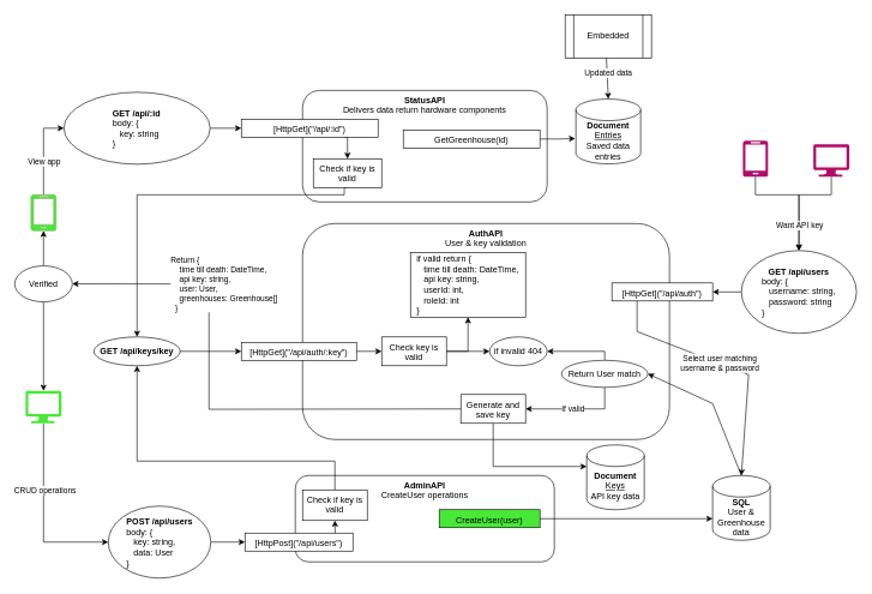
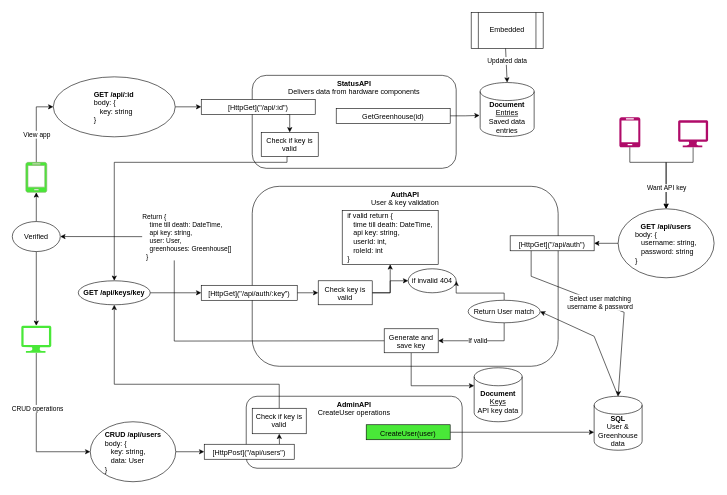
  <mxCell id="0" />
  <mxCell id="1" parent="0" />
  <mxCell id="2" value="" style="endArrow=classic;html=1;rounded=0;entryX=0.5;entryY=0;entryDx=0;entryDy=0;entryPerimeter=0;exitX=0.478;exitY=0.994;exitDx=0;exitDy=0;exitPerimeter=0;" parent="1" source="62" target="56" edge="1"><mxGeometry relative="1" as="geometry"><mxPoint x="1140" y="242.5" as="sourcePoint" /><mxPoint x="2331.4" y="106.62" as="targetPoint" /><Array as="points" /></mxGeometry></mxCell>
  <mxCell id="3" value="Updated data" style="edgeLabel;resizable=0;html=1;align=center;verticalAlign=middle;" parent="2" connectable="0" vertex="1"><mxGeometry relative="1" as="geometry"><mxPoint x="1" y="-8" as="offset" /></mxGeometry></mxCell>
  <mxCell id="4" value="" style="verticalLabelPosition=bottom;html=1;verticalAlign=top;align=center;strokeColor=none;fillColor=#b00b69;shape=mxgraph.azure.mobile;pointerEvents=1;" parent="1" vertex="1"><mxGeometry x="1032" y="195" width="35" height="50" as="geometry" /></mxCell>
  <mxCell id="5" style="edgeStyle=orthogonalEdgeStyle;rounded=0;orthogonalLoop=1;jettySize=auto;html=1;entryX=0.5;entryY=0;entryDx=0;entryDy=0;exitX=0.5;exitY=1;exitDx=0;exitDy=0;exitPerimeter=0;" parent="1" source="6" target="8" edge="1"><mxGeometry relative="1" as="geometry"><mxPoint x="1075" y="405" as="targetPoint" /><Array as="points"><mxPoint x="1155" y="270" /><mxPoint x="1110" y="270" /></Array></mxGeometry></mxCell>
  <mxCell id="6" value="" style="verticalLabelPosition=bottom;html=1;verticalAlign=top;align=center;strokeColor=none;fillColor=#B00B69;shape=mxgraph.azure.computer;pointerEvents=1;" parent="1" vertex="1"><mxGeometry x="1130" y="200" width="50" height="45" as="geometry" /></mxCell>
  <mxCell id="7" style="edgeStyle=orthogonalEdgeStyle;rounded=0;orthogonalLoop=1;jettySize=auto;html=1;entryX=1;entryY=0.5;entryDx=0;entryDy=0;" parent="1" source="8" target="10" edge="1"><mxGeometry relative="1" as="geometry" /></mxCell>
  <mxCell id="8" value="&lt;b&gt;GET /api/users&lt;/b&gt;&lt;br&gt;&lt;div style=&quot;text-align: left&quot;&gt;&lt;span&gt;body: {&lt;/span&gt;&lt;/div&gt;&lt;div style=&quot;text-align: left&quot;&gt;&lt;span&gt;&amp;nbsp; &amp;nbsp;username: string,&lt;/span&gt;&lt;/div&gt;&lt;div style=&quot;text-align: left&quot;&gt;&lt;span&gt;&amp;nbsp; &amp;nbsp;password: string&lt;/span&gt;&lt;/div&gt;&lt;div style=&quot;text-align: left&quot;&gt;&lt;span&gt;}&lt;/span&gt;&lt;/div&gt;" style="ellipse;whiteSpace=wrap;html=1;" parent="1" vertex="1"><mxGeometry x="1030" y="347.5" width="160" height="115" as="geometry" /></mxCell>
  <mxCell id="9" value="&lt;b&gt;AuthAPI&lt;/b&gt;&lt;br&gt;User &amp;amp; key validation" style="rounded=1;whiteSpace=wrap;html=1;verticalAlign=top;" parent="1" vertex="1"><mxGeometry x="420" y="310" width="510" height="300" as="geometry" /></mxCell>
  <mxCell id="10" value="[HttpGet](&quot;/api/auth&quot;)" style="rounded=0;whiteSpace=wrap;html=1;verticalAlign=top;" parent="1" vertex="1"><mxGeometry x="850" y="392.5" width="140" height="25" as="geometry" /></mxCell>
  <mxCell id="11" value="&lt;b&gt;SQL&lt;/b&gt;&lt;br&gt;User &amp;amp; Greenhouse data" style="shape=cylinder3;whiteSpace=wrap;html=1;boundedLbl=1;backgroundOutline=1;size=15;" parent="1" vertex="1"><mxGeometry x="990" y="660" width="80" height="90" as="geometry" /></mxCell>
  <mxCell id="12" value="" style="endArrow=classic;html=1;rounded=0;entryX=0.5;entryY=0;entryDx=0;entryDy=0;entryPerimeter=0;exitX=0.25;exitY=1;exitDx=0;exitDy=0;" parent="1" source="10" target="11" edge="1"><mxGeometry relative="1" as="geometry"><mxPoint x="990" y="460" as="sourcePoint" /><mxPoint x="930" y="140" as="targetPoint" /><Array as="points"><mxPoint x="885" y="460" /><mxPoint x="1040" y="520" /></Array></mxGeometry></mxCell>
  <mxCell id="13" value="Select user matching&lt;br&gt;username &amp;amp; password" style="edgeLabel;resizable=0;html=1;align=center;verticalAlign=middle;" parent="12" connectable="0" vertex="1"><mxGeometry relative="1" as="geometry"><mxPoint x="-9" y="-4" as="offset" /></mxGeometry></mxCell>
  <mxCell id="14" style="edgeStyle=orthogonalEdgeStyle;rounded=0;orthogonalLoop=1;jettySize=auto;html=1;exitX=0.5;exitY=1;exitDx=0;exitDy=0;entryX=1;entryY=0.5;entryDx=0;entryDy=0;" parent="1" source="19" target="17" edge="1"><mxGeometry relative="1" as="geometry"><mxPoint x="680" y="567.5" as="sourcePoint" /></mxGeometry></mxCell>
  <mxCell id="15" value="If valid" style="edgeLabel;html=1;align=center;verticalAlign=middle;resizable=0;points=[];" parent="14" vertex="1" connectable="0"><mxGeometry x="-0.069" y="-1" relative="1" as="geometry"><mxPoint x="-10" y="1" as="offset" /></mxGeometry></mxCell>
  <mxCell id="16" style="edgeStyle=orthogonalEdgeStyle;rounded=0;orthogonalLoop=1;jettySize=auto;html=1;exitX=0.5;exitY=1;exitDx=0;exitDy=0;entryX=0;entryY=0;entryDx=0;entryDy=30;entryPerimeter=0;" edge="1" parent="1" source="17" target="63"><mxGeometry relative="1" as="geometry" /></mxCell>
  <mxCell id="17" value="Generate and save key" style="rounded=0;whiteSpace=wrap;html=1;verticalAlign=top;" parent="1" vertex="1"><mxGeometry x="640" y="547.5" width="90" height="40" as="geometry" /></mxCell>
  <mxCell id="18" style="edgeStyle=orthogonalEdgeStyle;rounded=0;orthogonalLoop=1;jettySize=auto;html=1;exitX=0.5;exitY=0;exitDx=0;exitDy=0;entryX=1;entryY=0.5;entryDx=0;entryDy=0;" parent="1" source="19" target="33" edge="1"><mxGeometry relative="1" as="geometry"><Array as="points"><mxPoint x="840" y="488" /><mxPoint x="760" y="488" /></Array></mxGeometry></mxCell>
  <mxCell id="19" value="Return User match" style="ellipse;whiteSpace=wrap;html=1;" parent="1" vertex="1"><mxGeometry x="780" y="500" width="120" height="37.5" as="geometry" /></mxCell>
  <mxCell id="20" style="edgeStyle=orthogonalEdgeStyle;rounded=0;orthogonalLoop=1;jettySize=auto;html=1;entryX=0.5;entryY=1;entryDx=0;entryDy=0;entryPerimeter=0;" parent="1" source="22" target="30" edge="1"><mxGeometry relative="1" as="geometry" /></mxCell>
  <mxCell id="21" style="edgeStyle=orthogonalEdgeStyle;rounded=0;orthogonalLoop=1;jettySize=auto;html=1;entryX=0.5;entryY=0;entryDx=0;entryDy=0;entryPerimeter=0;" parent="1" source="22" target="27" edge="1"><mxGeometry relative="1" as="geometry" /></mxCell>
  <mxCell id="22" value="Verified" style="ellipse;whiteSpace=wrap;html=1;" parent="1" vertex="1"><mxGeometry x="20" y="368.75" width="80" height="50" as="geometry" /></mxCell>
  <mxCell id="23" value="" style="endArrow=classic;html=1;rounded=0;entryX=1;entryY=0.5;entryDx=0;entryDy=0;exitX=0;exitY=0.5;exitDx=0;exitDy=0;" parent="1" source="17" target="22" edge="1"><mxGeometry relative="1" as="geometry"><mxPoint x="905" y="537.5" as="sourcePoint" /><mxPoint x="1140" y="438.75" as="targetPoint" /><Array as="points"><mxPoint x="290" y="568" /><mxPoint x="290" y="394" /></Array></mxGeometry></mxCell>
  <mxCell id="24" value="&lt;div style=&quot;text-align: left&quot;&gt;Return {&lt;/div&gt;&lt;div style=&quot;text-align: left&quot;&gt;&amp;nbsp; &amp;nbsp; time till death: DateTime,&lt;/div&gt;&lt;div style=&quot;text-align: left&quot;&gt;&amp;nbsp; &amp;nbsp; api key: string,&lt;/div&gt;&lt;div style=&quot;text-align: left&quot;&gt;&amp;nbsp; &amp;nbsp; user: User,&lt;/div&gt;&lt;div style=&quot;text-align: left&quot;&gt;&amp;nbsp; &amp;nbsp; greenhouses: Greenhouse[]&lt;/div&gt;&lt;div style=&quot;text-align: left&quot;&gt;&amp;nbsp; }&lt;/div&gt;" style="edgeLabel;resizable=0;html=1;align=center;verticalAlign=middle;" parent="23" connectable="0" vertex="1"><mxGeometry relative="1" as="geometry"><mxPoint x="20" y="-168" as="offset" /></mxGeometry></mxCell>
  <mxCell id="25" style="edgeStyle=orthogonalEdgeStyle;rounded=0;orthogonalLoop=1;jettySize=auto;html=1;entryX=0;entryY=0.5;entryDx=0;entryDy=0;exitX=0.5;exitY=1;exitDx=0;exitDy=0;exitPerimeter=0;" parent="1" source="27" target="37" edge="1"><mxGeometry relative="1" as="geometry"><mxPoint x="100" y="847.5" as="targetPoint" /></mxGeometry></mxCell>
  <mxCell id="26" value="CRUD operations" style="edgeLabel;html=1;align=center;verticalAlign=middle;resizable=0;points=[];" parent="25" vertex="1" connectable="0"><mxGeometry x="-0.076" y="1" relative="1" as="geometry"><mxPoint y="-25" as="offset" /></mxGeometry></mxCell>
  <mxCell id="27" value="" style="verticalLabelPosition=bottom;html=1;verticalAlign=top;align=center;strokeColor=none;fillColor=#49E838;shape=mxgraph.azure.computer;pointerEvents=1;" parent="1" vertex="1"><mxGeometry x="35" y="542.5" width="50" height="45" as="geometry" /></mxCell>
  <mxCell id="28" style="edgeStyle=orthogonalEdgeStyle;rounded=0;orthogonalLoop=1;jettySize=auto;html=1;entryX=0;entryY=0.5;entryDx=0;entryDy=0;exitX=0.5;exitY=0;exitDx=0;exitDy=0;exitPerimeter=0;" parent="1" source="30" target="51" edge="1"><mxGeometry relative="1" as="geometry"><mxPoint x="100" y="80" as="targetPoint" /></mxGeometry></mxCell>
  <mxCell id="29" value="View app" style="edgeLabel;html=1;align=center;verticalAlign=middle;resizable=0;points=[];" parent="28" vertex="1" connectable="0"><mxGeometry x="-0.305" relative="1" as="geometry"><mxPoint y="-5" as="offset" /></mxGeometry></mxCell>
  <mxCell id="30" value="" style="verticalLabelPosition=bottom;html=1;verticalAlign=top;align=center;strokeColor=#82b366;fillColor=#49E838;shape=mxgraph.azure.mobile;pointerEvents=1;" parent="1" vertex="1"><mxGeometry x="42.5" y="270" width="35" height="50" as="geometry" /></mxCell>
  <mxCell id="31" value="&lt;b&gt;AdminAPI&lt;/b&gt;&lt;br&gt;CreateUser operations" style="rounded=1;whiteSpace=wrap;html=1;verticalAlign=top;" parent="1" vertex="1"><mxGeometry x="410" y="660" width="360" height="120" as="geometry" /></mxCell>
- <mxCell id="32" value="&lt;b&gt;StatusAPI&lt;/b&gt;&lt;br&gt;Delivers data return hardware components" style="rounded=1;whiteSpace=wrap;html=1;verticalAlign=top;" parent="1" vertex="1"><mxGeometry x="420" y="125" width="340" height="155" as="geometry" /></mxCell>
- <mxCell id="33" value="if invalid 404" style="ellipse;whiteSpace=wrap;html=1;" parent="1" vertex="1"><mxGeometry x="680" y="467.5" width="80" height="40" as="geometry" /></mxCell>
+ <mxCell id="32" value="&lt;b&gt;StatusAPI&lt;/b&gt;&lt;br&gt;Delivers data from hardware components" style="rounded=1;whiteSpace=wrap;html=1;verticalAlign=top;" parent="1" vertex="1"><mxGeometry x="420" y="125" width="340" height="155" as="geometry" /></mxCell>
+ <mxCell id="33" value="if invalid 404" style="ellipse;whiteSpace=wrap;html=1;" parent="1" vertex="1"><mxGeometry x="680" y="447.5" width="80" height="40" as="geometry" /></mxCell>
  <mxCell id="34" style="edgeStyle=orthogonalEdgeStyle;rounded=0;orthogonalLoop=1;jettySize=auto;html=1;exitX=0.836;exitY=0.02;exitDx=0;exitDy=0;entryX=0.5;entryY=1;entryDx=0;entryDy=0;exitPerimeter=0;" parent="1" source="35" target="40" edge="1"><mxGeometry relative="1" as="geometry" /></mxCell>
  <mxCell id="35" value="[HttpPost](&quot;/api/users&quot;)" style="rounded=0;whiteSpace=wrap;html=1;verticalAlign=top;" parent="1" vertex="1"><mxGeometry x="340" y="740" width="150" height="25" as="geometry" /></mxCell>
  <mxCell id="36" style="edgeStyle=orthogonalEdgeStyle;rounded=0;orthogonalLoop=1;jettySize=auto;html=1;entryX=0;entryY=0.5;entryDx=0;entryDy=0;" parent="1" source="37" target="35" edge="1"><mxGeometry relative="1" as="geometry" /></mxCell>
- <mxCell id="37" value="&lt;b&gt;POST /api/users&lt;/b&gt;&lt;br&gt;&lt;div style=&quot;text-align: left&quot;&gt;&lt;span&gt;body: {&lt;/span&gt;&lt;/div&gt;&lt;div style=&quot;text-align: left&quot;&gt;&lt;span&gt;&amp;nbsp; &amp;nbsp;key: string,&lt;/span&gt;&lt;/div&gt;&lt;div style=&quot;text-align: left&quot;&gt;&lt;span&gt;&amp;nbsp; &amp;nbsp;data: User&lt;/span&gt;&lt;/div&gt;&lt;div style=&quot;text-align: left&quot;&gt;&lt;span&gt;}&lt;/span&gt;&lt;/div&gt;" style="ellipse;whiteSpace=wrap;html=1;" parent="1" vertex="1"><mxGeometry x="150" y="702.5" width="142.5" height="100" as="geometry" /></mxCell>
+ <mxCell id="37" value="&lt;b&gt;CRUD /api/users&lt;/b&gt;&lt;br&gt;&lt;div style=&quot;text-align: left&quot;&gt;&lt;span&gt;body: {&lt;/span&gt;&lt;/div&gt;&lt;div style=&quot;text-align: left&quot;&gt;&lt;span&gt;&amp;nbsp; &amp;nbsp;key: string,&lt;/span&gt;&lt;/div&gt;&lt;div style=&quot;text-align: left&quot;&gt;&lt;span&gt;&amp;nbsp; &amp;nbsp;data: User&lt;/span&gt;&lt;/div&gt;&lt;div style=&quot;text-align: left&quot;&gt;&lt;span&gt;}&lt;/span&gt;&lt;/div&gt;" style="ellipse;whiteSpace=wrap;html=1;" parent="1" vertex="1"><mxGeometry x="150" y="702.5" width="142.5" height="100" as="geometry" /></mxCell>
  <mxCell id="38" value="" style="endArrow=classic;html=1;rounded=0;entryX=1;entryY=0.5;entryDx=0;entryDy=0;exitX=0.5;exitY=0;exitDx=0;exitDy=0;exitPerimeter=0;" parent="1" source="11" target="19" edge="1"><mxGeometry relative="1" as="geometry"><mxPoint x="1240" y="640" as="sourcePoint" /><mxPoint x="1250" y="650" as="targetPoint" /><Array as="points"><mxPoint x="990" y="560" /></Array></mxGeometry></mxCell>
  <mxCell id="39" style="edgeStyle=orthogonalEdgeStyle;rounded=0;orthogonalLoop=1;jettySize=auto;html=1;exitX=0.5;exitY=0;exitDx=0;exitDy=0;entryX=0.5;entryY=1;entryDx=0;entryDy=0;" parent="1" source="40" target="44" edge="1"><mxGeometry relative="1" as="geometry"><Array as="points"><mxPoint x="465" y="640" /><mxPoint x="190" y="640" /></Array></mxGeometry></mxCell>
  <mxCell id="40" value="Check if key is valid" style="rounded=0;whiteSpace=wrap;html=1;verticalAlign=top;" parent="1" vertex="1"><mxGeometry x="420" y="680" width="90" height="42.5" as="geometry" /></mxCell>
  <mxCell id="41" style="edgeStyle=orthogonalEdgeStyle;rounded=0;orthogonalLoop=1;jettySize=auto;html=1;entryX=0;entryY=0.5;entryDx=0;entryDy=0;exitX=1;exitY=0.5;exitDx=0;exitDy=0;" parent="1" source="42" target="47" edge="1"><mxGeometry relative="1" as="geometry" /></mxCell>
  <mxCell id="42" value="[HttpGet](&quot;/api/auth/:key&quot;)" style="rounded=0;whiteSpace=wrap;html=1;verticalAlign=top;rotation=0;" parent="1" vertex="1"><mxGeometry x="335" y="475" width="160" height="25" as="geometry" /></mxCell>
  <mxCell id="43" value="" style="edgeStyle=orthogonalEdgeStyle;rounded=0;orthogonalLoop=1;jettySize=auto;html=1;" parent="1" source="44" target="42" edge="1"><mxGeometry relative="1" as="geometry" /></mxCell>
  <mxCell id="44" value="&lt;b&gt;GET /api/keys/key&lt;/b&gt;" style="ellipse;whiteSpace=wrap;html=1;" parent="1" vertex="1"><mxGeometry x="130" y="467.5" width="120" height="40" as="geometry" /></mxCell>
  <mxCell id="45" style="edgeStyle=orthogonalEdgeStyle;rounded=0;orthogonalLoop=1;jettySize=auto;html=1;entryX=0;entryY=0.5;entryDx=0;entryDy=0;" parent="1" source="47" target="33" edge="1"><mxGeometry relative="1" as="geometry" /></mxCell>
  <mxCell id="46" style="edgeStyle=orthogonalEdgeStyle;rounded=0;orthogonalLoop=1;jettySize=auto;html=1;entryX=0.5;entryY=1;entryDx=0;entryDy=0;exitX=1;exitY=0.5;exitDx=0;exitDy=0;" parent="1" source="47" target="57" edge="1"><mxGeometry relative="1" as="geometry"><Array as="points"><mxPoint x="650" y="488" /></Array></mxGeometry></mxCell>
  <mxCell id="47" value="Check key is valid" style="rounded=0;whiteSpace=wrap;html=1;verticalAlign=top;" parent="1" vertex="1"><mxGeometry x="530" y="467.5" width="90" height="40" as="geometry" /></mxCell>
  <mxCell id="48" style="edgeStyle=orthogonalEdgeStyle;rounded=0;orthogonalLoop=1;jettySize=auto;html=1;exitX=1;exitY=0.5;exitDx=0;exitDy=0;entryX=0;entryY=0;entryDx=0;entryDy=60;entryPerimeter=0;" parent="1" source="49" target="11" edge="1"><mxGeometry relative="1" as="geometry"><Array as="points"><mxPoint x="980" y="720" /></Array><mxPoint x="930" y="850" as="targetPoint" /></mxGeometry></mxCell>
  <mxCell id="49" value="CreateUser(user)" style="rounded=0;whiteSpace=wrap;html=1;verticalAlign=top;fillColor=#49e838;" parent="1" vertex="1"><mxGeometry x="610" y="707.5" width="140" height="25" as="geometry" /></mxCell>
  <mxCell id="50" style="edgeStyle=orthogonalEdgeStyle;rounded=0;orthogonalLoop=1;jettySize=auto;html=1;entryX=0;entryY=0.5;entryDx=0;entryDy=0;" parent="1" source="51" target="53" edge="1"><mxGeometry relative="1" as="geometry" /></mxCell>
  <mxCell id="51" value="&lt;b&gt;GET /api/:id&lt;/b&gt;&lt;br&gt;&lt;div style=&quot;text-align: left&quot;&gt;&lt;span&gt;body: {&lt;/span&gt;&lt;/div&gt;&lt;div style=&quot;text-align: left&quot;&gt;&lt;span&gt;&amp;nbsp; &amp;nbsp;key: string&lt;/span&gt;&lt;/div&gt;&lt;div style=&quot;text-align: left&quot;&gt;&lt;span&gt;}&lt;/span&gt;&lt;br&gt;&lt;/div&gt;" style="ellipse;whiteSpace=wrap;html=1;" parent="1" vertex="1"><mxGeometry x="88.37" y="127.5" width="203.25" height="100" as="geometry" /></mxCell>
  <mxCell id="52" style="edgeStyle=orthogonalEdgeStyle;rounded=0;orthogonalLoop=1;jettySize=auto;html=1;exitX=0.75;exitY=1;exitDx=0;exitDy=0;entryX=0.5;entryY=0;entryDx=0;entryDy=0;" parent="1" source="53" target="55" edge="1"><mxGeometry relative="1" as="geometry" /></mxCell>
  <mxCell id="53" value="[HttpGet](&quot;/api/:id&quot;)" style="rounded=0;whiteSpace=wrap;html=1;verticalAlign=top;" parent="1" vertex="1"><mxGeometry x="335" y="165" width="190" height="25" as="geometry" /></mxCell>
  <mxCell id="54" style="edgeStyle=orthogonalEdgeStyle;rounded=0;orthogonalLoop=1;jettySize=auto;html=1;exitX=0.5;exitY=1;exitDx=0;exitDy=0;entryX=0.5;entryY=0;entryDx=0;entryDy=0;" parent="1" source="55" target="44" edge="1"><mxGeometry relative="1" as="geometry"><mxPoint x="480" y="130" as="targetPoint" /><Array as="points"><mxPoint x="478" y="270" /><mxPoint x="190" y="270" /></Array></mxGeometry></mxCell>
  <mxCell id="55" value="Check if key is valid" style="rounded=0;whiteSpace=wrap;html=1;verticalAlign=top;" parent="1" vertex="1"><mxGeometry x="435" y="220" width="95" height="40" as="geometry" /></mxCell>
  <mxCell id="56" value="&lt;b&gt;Document&lt;/b&gt;&lt;br&gt;&lt;u&gt;Entries&lt;/u&gt;&lt;br&gt;Saved data entries" style="shape=cylinder3;whiteSpace=wrap;html=1;boundedLbl=1;backgroundOutline=1;size=15;" parent="1" vertex="1"><mxGeometry x="800" y="137" width="90" height="90" as="geometry" /></mxCell>
  <mxCell id="57" value="&lt;div style=&quot;text-align: left&quot;&gt;&lt;span&gt;if valid return {&lt;/span&gt;&lt;/div&gt;&lt;div style=&quot;text-align: left&quot;&gt;&amp;nbsp; &amp;nbsp;time till death: DateTime,&lt;/div&gt;&lt;div style=&quot;text-align: left&quot;&gt;&amp;nbsp; &amp;nbsp;api key: string,&lt;/div&gt;&lt;div style=&quot;text-align: left&quot;&gt;&amp;nbsp; &amp;nbsp;userId: int,&lt;/div&gt;&lt;div style=&quot;text-align: left&quot;&gt;&amp;nbsp; &amp;nbsp;roleId: int&lt;/div&gt;&lt;div style=&quot;text-align: left&quot;&gt;&lt;span&gt;}&lt;/span&gt;&lt;/div&gt;" style="rounded=0;whiteSpace=wrap;html=1;" parent="1" vertex="1"><mxGeometry x="570" y="350" width="160" height="90" as="geometry" /></mxCell>
  <mxCell id="58" style="edgeStyle=orthogonalEdgeStyle;rounded=0;orthogonalLoop=1;jettySize=auto;html=1;exitX=1;exitY=0.5;exitDx=0;exitDy=0;entryX=-0.011;entryY=0.609;entryDx=0;entryDy=0;entryPerimeter=0;" parent="1" source="59" target="56" edge="1"><mxGeometry relative="1" as="geometry" /></mxCell>
  <mxCell id="59" value="GetGreenhouse(id)" style="rounded=0;whiteSpace=wrap;html=1;verticalAlign=top;" parent="1" vertex="1"><mxGeometry x="560" y="180" width="190" height="25" as="geometry" /></mxCell>
  <mxCell id="60" style="edgeStyle=orthogonalEdgeStyle;rounded=0;orthogonalLoop=1;jettySize=auto;html=1;exitX=0.5;exitY=1;exitDx=0;exitDy=0;exitPerimeter=0;entryX=0.5;entryY=0;entryDx=0;entryDy=0;" parent="1" source="4" target="8" edge="1"><mxGeometry relative="1" as="geometry"><mxPoint x="1165" y="405" as="sourcePoint" /><mxPoint x="1130" y="340" as="targetPoint" /><Array as="points"><mxPoint x="1050" y="270" /><mxPoint x="1110" y="270" /></Array></mxGeometry></mxCell>
  <mxCell id="61" value="Want API key" style="edgeLabel;html=1;align=center;verticalAlign=middle;resizable=0;points=[];" parent="60" vertex="1" connectable="0"><mxGeometry x="0.218" y="-1" relative="1" as="geometry"><mxPoint x="1" y="29" as="offset" /></mxGeometry></mxCell>
  <mxCell id="62" value="Embedded" style="shape=process;whiteSpace=wrap;html=1;backgroundOutline=1;" parent="1" vertex="1"><mxGeometry x="785" y="20" width="120" height="60" as="geometry" /></mxCell>
- <mxCell id="63" value="&lt;b&gt;Document&lt;br&gt;&lt;/b&gt;&lt;u&gt;Keys&lt;/u&gt;&lt;br&gt;API key data" style="shape=cylinder3;whiteSpace=wrap;html=1;boundedLbl=1;backgroundOutline=1;size=15;" vertex="1" parent="1"><mxGeometry x="815" y="617.5" width="80" height="90" as="geometry" /></mxCell>
+ <mxCell id="63" value="&lt;b&gt;Document&lt;br&gt;&lt;/b&gt;&lt;u&gt;Keys&lt;/u&gt;&lt;br&gt;API key data" style="shape=cylinder3;whiteSpace=wrap;html=1;boundedLbl=1;backgroundOutline=1;size=15;" vertex="1" parent="1"><mxGeometry x="790" y="612.5" width="80" height="90" as="geometry" /></mxCell>
